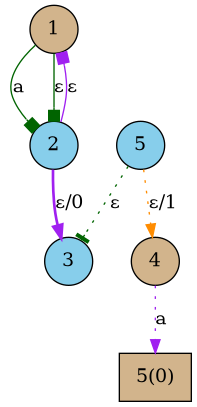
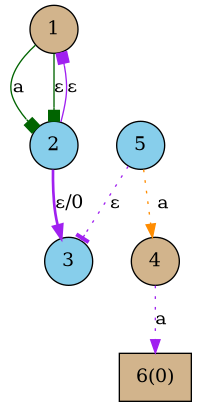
  digraph {
    node [fillcolor=tan shape=circle style=filled]
    edge [arrowhead=box color=purple style=solid]
    n1 [label=1]
    n2 [fillcolor=skyblue label=2]
    n3 [fillcolor=skyblue label=3]
    n4 [fillcolor=skyblue label=5]
    n5 [label=4]
-   n6 [label="5(0)" shape=box]
+   n6 [label="6(0)" shape=box]
    n1 -> n2 [color=darkgreen label=a]
    n1 -> n2 [color=darkgreen label="ε"]
    n2 -> n1 [label="ε"]
    n2 -> n3 [arrowhead=normal label="ε/0" style=bold]
-   n4 -> n3 [arrowhead=tee color=darkgreen label="ε" style=dotted]
-   n4 -> n5 [arrowhead=normal color=darkorange label="ε/1" style=dotted]
+   n4 -> n3 [arrowhead=tee label="ε" style=dotted]
+   n4 -> n5 [arrowhead=normal color=darkorange label=a style=dotted]
    n5 -> n6 [arrowhead=normal label=a style=dotted]
  }
